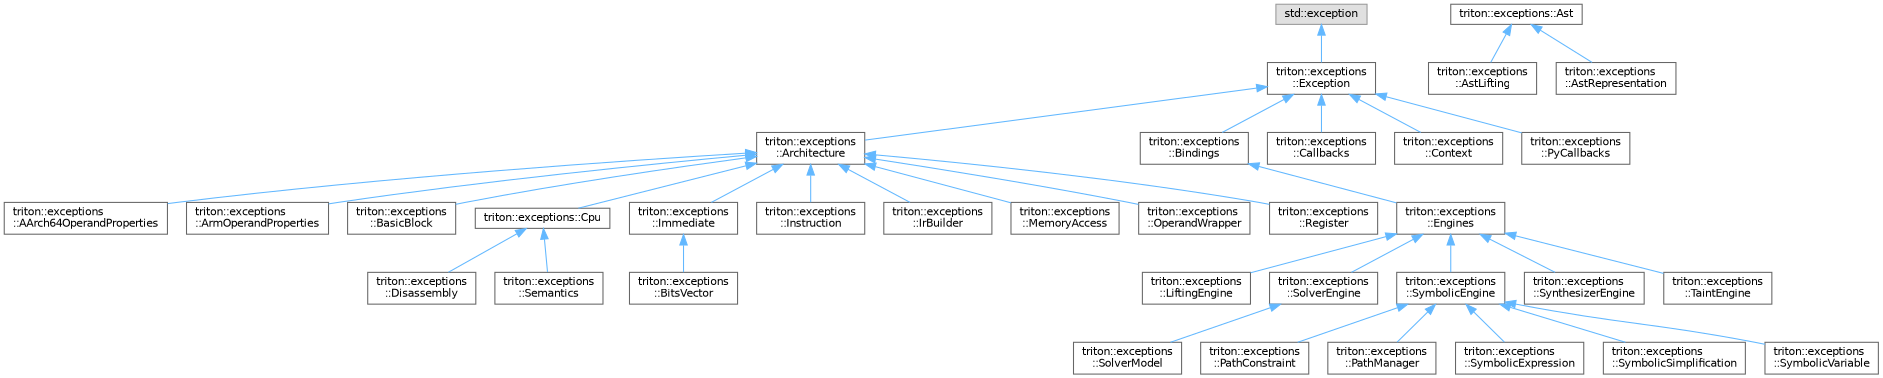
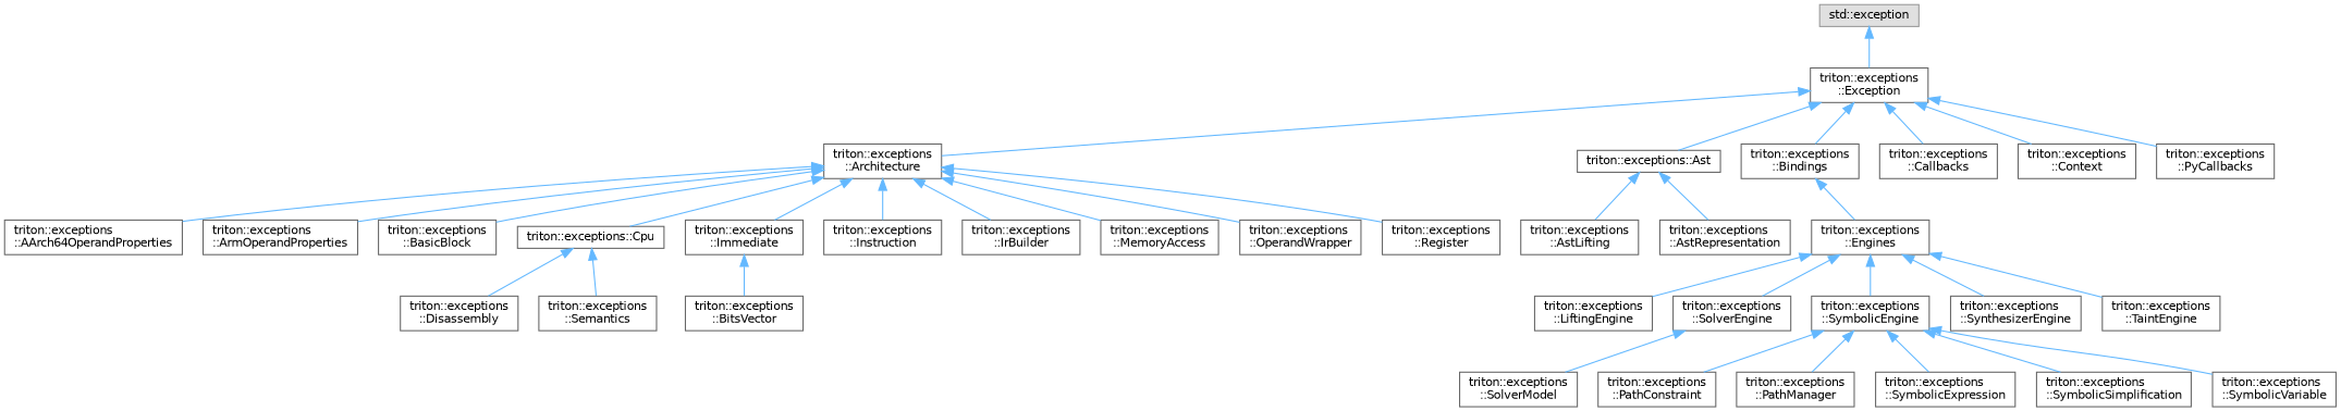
  digraph {
    rankdir=TB
    node [color=grey40 fillcolor=white fontname=Helvetica fontsize=10 shape=box style=filled]
    edge [color=steelblue1 dir=back fontname=Helvetica fontsize=10 labelfontname=Helvetica labelfontsize=10 style=solid]
    n1 [color=grey60 fillcolor="#E0E0E0" height=0.2 label="std::exception" width=0.4]
    n2 [height=0.2 label="triton::exceptions\l::Exception" width=0.4]
    n3 [height=0.2 label="triton::exceptions\l::Architecture" width=0.4]
    n4 [height=0.2 label="triton::exceptions::Ast" width=0.4]
    n5 [height=0.2 label="triton::exceptions\l::Bindings" width=0.4]
    n6 [height=0.2 label="triton::exceptions\l::Callbacks" width=0.4]
    n7 [height=0.2 label="triton::exceptions\l::Context" width=0.4]
    n8 [height=0.2 label="triton::exceptions\l::PyCallbacks" width=0.4]
    n9 [height=0.2 label="triton::exceptions\l::AArch64OperandProperties" width=0.4]
    n10 [height=0.2 label="triton::exceptions\l::ArmOperandProperties" width=0.4]
    n11 [height=0.2 label="triton::exceptions\l::BasicBlock" width=0.4]
    n12 [height=0.2 label="triton::exceptions::Cpu" width=0.4]
    n13 [height=0.2 label="triton::exceptions\l::Immediate" width=0.4]
    n14 [height=0.2 label="triton::exceptions\l::Instruction" width=0.4]
    n15 [height=0.2 label="triton::exceptions\l::IrBuilder" width=0.4]
    n16 [height=0.2 label="triton::exceptions\l::MemoryAccess" width=0.4]
    n17 [height=0.2 label="triton::exceptions\l::OperandWrapper" width=0.4]
    n18 [height=0.2 label="triton::exceptions\l::Register" width=0.4]
    n19 [height=0.2 label="triton::exceptions\l::AstLifting" width=0.4]
    n20 [height=0.2 label="triton::exceptions\l::AstRepresentation" width=0.4]
    n21 [height=0.2 label="triton::exceptions\l::Engines" width=0.4]
    n22 [height=0.2 label="triton::exceptions\l::LiftingEngine" width=0.4]
    n23 [height=0.2 label="triton::exceptions\l::SolverEngine" width=0.4]
    n24 [height=0.2 label="triton::exceptions\l::SymbolicEngine" width=0.4]
    n25 [height=0.2 label="triton::exceptions\l::SynthesizerEngine" width=0.4]
    n26 [height=0.2 label="triton::exceptions\l::TaintEngine" width=0.4]
    n27 [height=0.2 label="triton::exceptions\l::BitsVector" width=0.4]
    n28 [height=0.2 label="triton::exceptions\l::Disassembly" width=0.4]
    n29 [height=0.2 label="triton::exceptions\l::Semantics" width=0.4]
    n30 [height=0.2 label="triton::exceptions\l::SolverModel" width=0.4]
    n31 [height=0.2 label="triton::exceptions\l::PathConstraint" width=0.4]
    n32 [height=0.2 label="triton::exceptions\l::PathManager" width=0.4]
    n33 [height=0.2 label="triton::exceptions\l::SymbolicExpression" width=0.4]
    n34 [height=0.2 label="triton::exceptions\l::SymbolicSimplification" width=0.4]
    n35 [height=0.2 label="triton::exceptions\l::SymbolicVariable" width=0.4]
    n1 -> n2
    n2 -> n3
+   n2 -> n4
    n2 -> n5
    n2 -> n6
    n2 -> n7
    n2 -> n8
    n3 -> n9
    n3 -> n10
    n3 -> n11
    n3 -> n12
    n3 -> n13
    n3 -> n14
    n3 -> n15
    n3 -> n16
    n3 -> n17
    n3 -> n18
    n4 -> n19
    n4 -> n20
    n5 -> n21
    n12 -> n28
    n12 -> n29
    n13 -> n27
    n21 -> n22
    n21 -> n23
    n21 -> n24
    n21 -> n25
    n21 -> n26
    n23 -> n30
    n24 -> n31
    n24 -> n32
    n24 -> n33
    n24 -> n34
    n24 -> n35
  }
